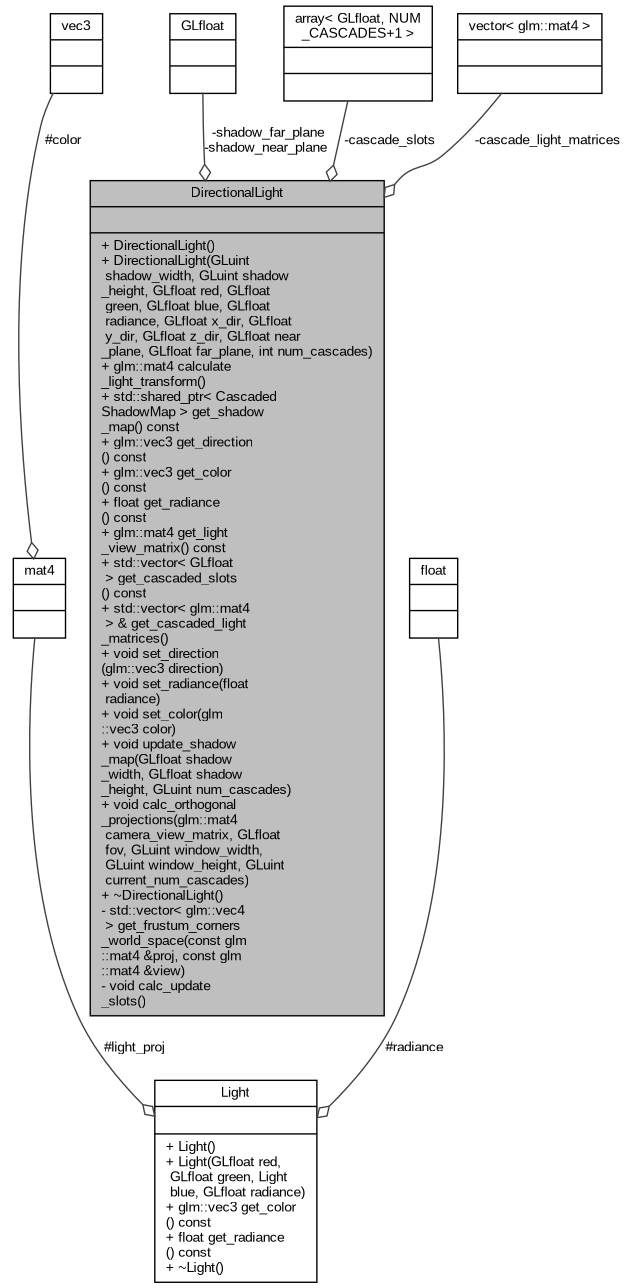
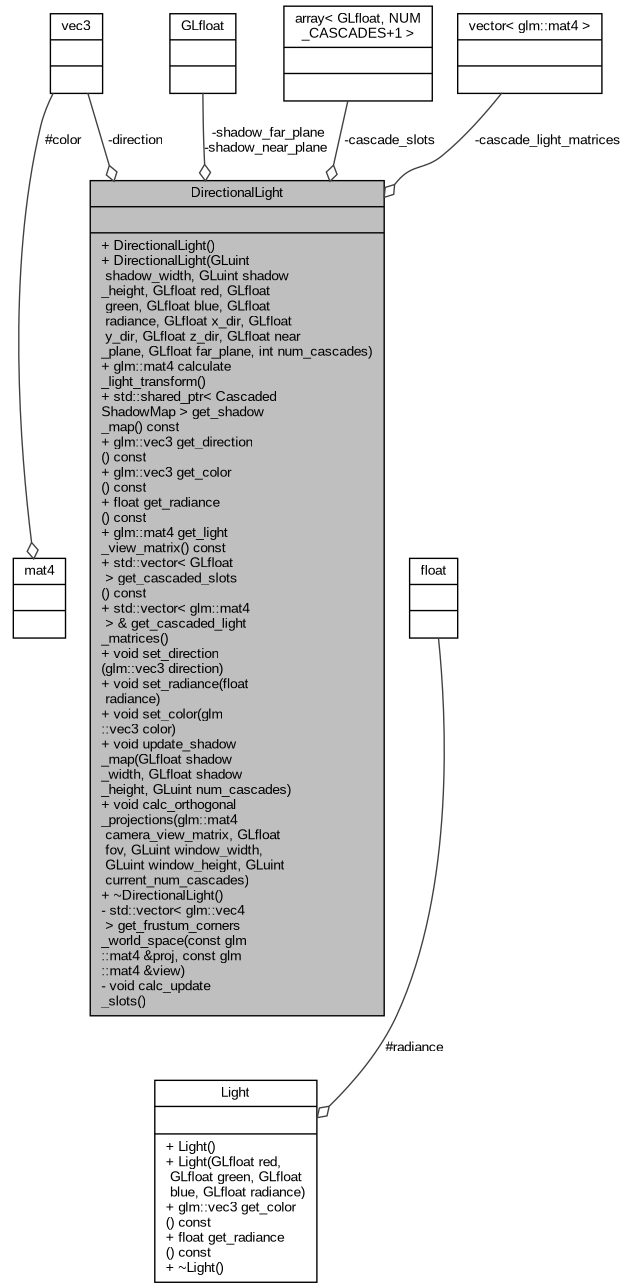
  digraph {
    fontname="Liberation Sans"
    node [color=black fontname="Liberation Sans" fontsize=10 shape=record]
    edge [arrowhead=odiamond color=grey25 fontname="Liberation Sans" fontsize=10 labelfontname=Helvetica labelfontsize=10 style=solid]
    n1 [fillcolor=grey75 fontcolor=black height=0.2 label="{DirectionalLight\n||+  DirectionalLight()\l+  DirectionalLight(GLuint\l shadow_width, GLuint shadow\l_height, GLfloat red, GLfloat\l green, GLfloat blue, GLfloat\l radiance, GLfloat x_dir, GLfloat\l y_dir, GLfloat z_dir, GLfloat near\l_plane, GLfloat far_plane, int num_cascades)\l+ glm::mat4 calculate\l_light_transform()\l+ std::shared_ptr\< Cascaded\lShadowMap \> get_shadow\l_map() const\l+ glm::vec3 get_direction\l() const\l+ glm::vec3 get_color\l() const\l+ float get_radiance\l() const\l+ glm::mat4 get_light\l_view_matrix() const\l+ std::vector\< GLfloat\l \> get_cascaded_slots\l() const\l+ std::vector\< glm::mat4\l \> & get_cascaded_light\l_matrices()\l+ void set_direction\l(glm::vec3 direction)\l+ void set_radiance(float\l radiance)\l+ void set_color(glm\l::vec3 color)\l+ void update_shadow\l_map(GLfloat shadow\l_width, GLfloat shadow\l_height, GLuint num_cascades)\l+ void calc_orthogonal\l_projections(glm::mat4\l camera_view_matrix, GLfloat\l fov, GLuint window_width,\l GLuint window_height, GLuint\l current_num_cascades)\l+  ~DirectionalLight()\l- std::vector\< glm::vec4\l \> get_frustum_corners\l_world_space(const glm\l::mat4 &proj, const glm\l::mat4 &view)\l- void calc_update\l_slots()\l}" style=filled width=0.4]
-   n2 [height=0.2 label="{Light\n||+  Light()\l+  Light(GLfloat red,\l GLfloat green, Light\l blue, GLfloat radiance)\l+ glm::vec3 get_color\l() const\l+ float get_radiance\l() const\l+  ~Light()\l}" width=0.4]
+   n2 [height=0.2 label="{Light\n||+  Light()\l+  Light(GLfloat red,\l GLfloat green, GLfloat\l blue, GLfloat radiance)\l+ glm::vec3 get_color\l() const\l+ float get_radiance\l() const\l+  ~Light()\l}" width=0.4]
    n3 [height=0.2 label="{vec3\n||}" width=0.4]
    n4 [height=0.2 label="{mat4\n||}" width=0.4]
    n5 [height=0.2 label="{float\n||}" width=0.4]
    n6 [height=0.2 label="{GLfloat\n||}" width=0.4]
    n7 [height=0.2 label="{array\< GLfloat, NUM\l_CASCADES+1 \>\n||}" width=0.4]
    n8 [height=0.2 label="{vector\< glm::mat4 \>\n||}" width=0.4]
+   n3 -> n1 [label=" -direction"]
    n3 -> n4 [label=" #color"]
-   n4 -> n2 [label=" #light_proj"]
    n5 -> n2 [label=" #radiance"]
    n6 -> n1 [label=" -shadow_far_plane\n-shadow_near_plane"]
    n7 -> n1 [label=" -cascade_slots"]
    n8 -> n1 [label=" -cascade_light_matrices"]
  }
